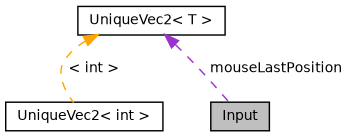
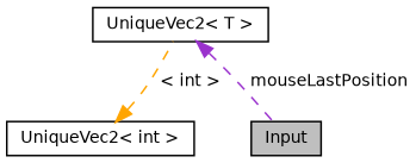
  digraph {
    node [color=black fillcolor=white fontname=Helvetica fontsize=10 shape=record style=filled]
    edge [dir=back fontname=Helvetica fontsize=10 labelfontname=Helvetica labelfontsize=10 style=dashed]
    n1 [fillcolor=grey75 fontcolor=black height=0.2 label=Input width=0.4]
    n2 [height=0.2 label="UniqueVec2\< int \>" width=0.4]
    n3 [height=0.2 label="UniqueVec2\< T \>" width=0.4]
    n3 -> n1 [color=darkorchid3 label=" mouseLastPosition"]
-   n3 -> n2 [color=orange label=" \< int \>"]
+   n2 -> n3 [color=orange label=" \< int \>"]
  }
